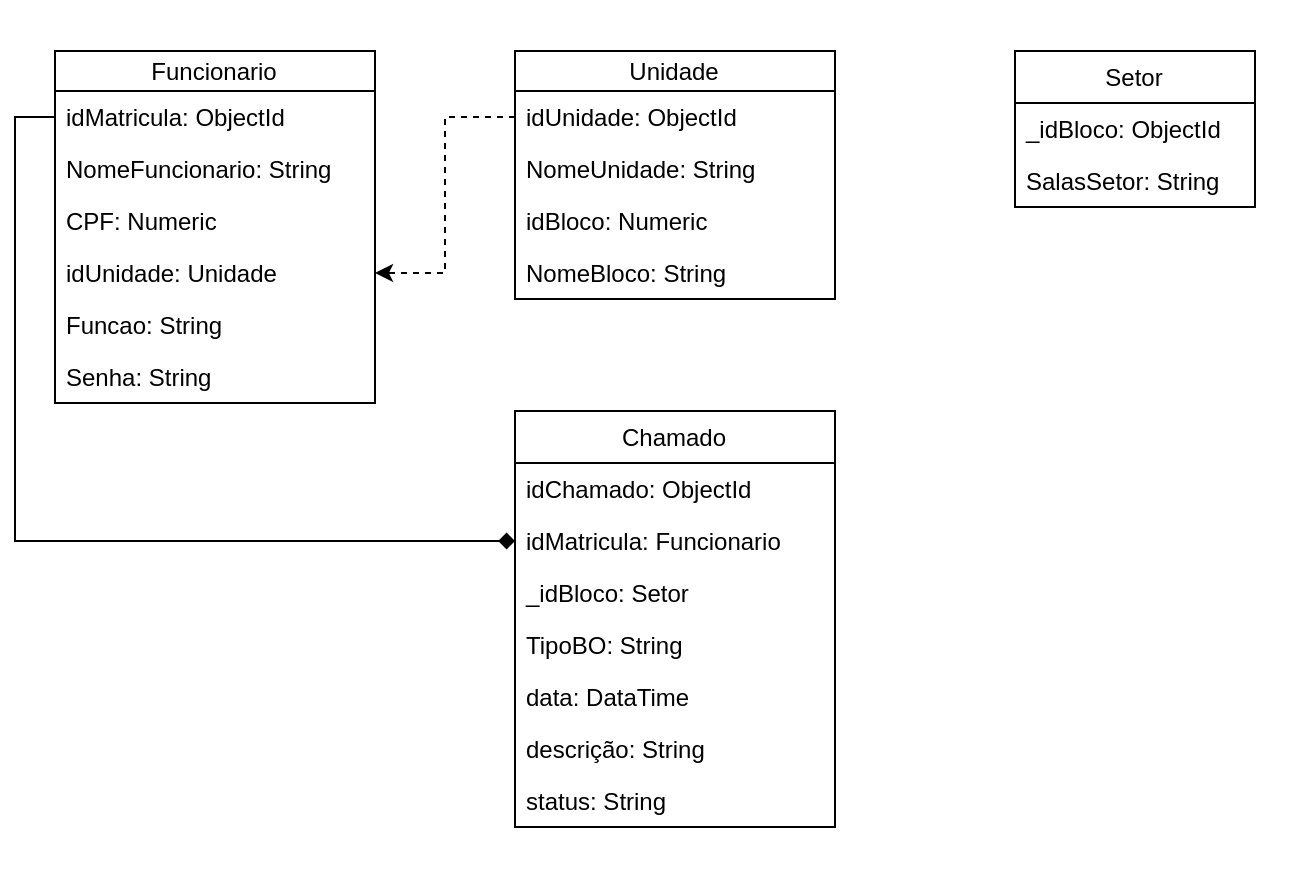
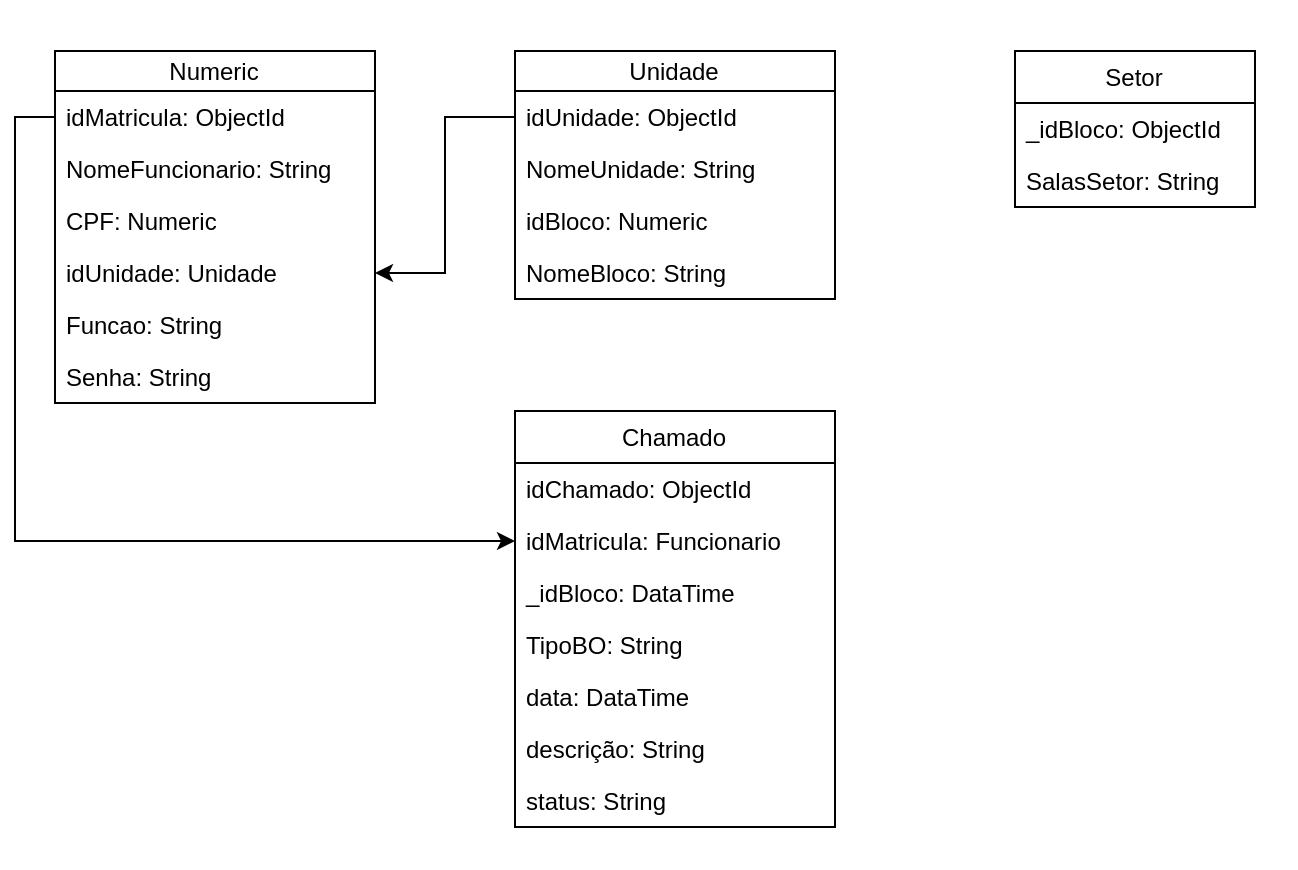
  <mxCell id="0" />
  <mxCell id="1" parent="0" />
- <mxCell id="2" value="Funcionario" style="swimlane;fontStyle=0;childLayout=stackLayout;horizontal=1;startSize=20;fillColor=none;horizontalStack=0;resizeParent=1;resizeParentMax=0;resizeLast=0;collapsible=1;marginBottom=0;" parent="1" vertex="1"><mxGeometry x="20" y="20" width="160" height="176" as="geometry"><mxRectangle x="80" y="90" width="100" height="30" as="alternateBounds" /></mxGeometry></mxCell>
+ <mxCell id="2" value="Numeric" style="swimlane;fontStyle=0;childLayout=stackLayout;horizontal=1;startSize=20;fillColor=none;horizontalStack=0;resizeParent=1;resizeParentMax=0;resizeLast=0;collapsible=1;marginBottom=0;" parent="1" vertex="1"><mxGeometry x="20" y="20" width="160" height="176" as="geometry"><mxRectangle x="80" y="90" width="100" height="30" as="alternateBounds" /></mxGeometry></mxCell>
  <mxCell id="3" value="idMatricula: ObjectId" style="text;strokeColor=none;fillColor=none;align=left;verticalAlign=top;spacingLeft=4;spacingRight=4;overflow=hidden;rotatable=0;points=[[0,0.5],[1,0.5]];portConstraint=eastwest;" parent="2" vertex="1"><mxGeometry y="20" width="160" height="26" as="geometry" /></mxCell>
  <mxCell id="4" value="NomeFuncionario: String" style="text;strokeColor=none;fillColor=none;align=left;verticalAlign=top;spacingLeft=4;spacingRight=4;overflow=hidden;rotatable=0;points=[[0,0.5],[1,0.5]];portConstraint=eastwest;" parent="2" vertex="1"><mxGeometry y="46" width="160" height="26" as="geometry" /></mxCell>
  <mxCell id="5" value="CPF: Numeric" style="text;strokeColor=none;fillColor=none;align=left;verticalAlign=top;spacingLeft=4;spacingRight=4;overflow=hidden;rotatable=0;points=[[0,0.5],[1,0.5]];portConstraint=eastwest;" parent="2" vertex="1"><mxGeometry y="72" width="160" height="26" as="geometry" /></mxCell>
  <mxCell id="6" value="idUnidade: Unidade" style="text;strokeColor=none;fillColor=none;align=left;verticalAlign=top;spacingLeft=4;spacingRight=4;overflow=hidden;rotatable=0;points=[[0,0.5],[1,0.5]];portConstraint=eastwest;" vertex="1" parent="2"><mxGeometry y="98" width="160" height="26" as="geometry" /></mxCell>
  <mxCell id="7" value="Funcao: String" style="text;strokeColor=none;fillColor=none;align=left;verticalAlign=top;spacingLeft=4;spacingRight=4;overflow=hidden;rotatable=0;points=[[0,0.5],[1,0.5]];portConstraint=eastwest;" vertex="1" parent="2"><mxGeometry y="124" width="160" height="26" as="geometry" /></mxCell>
  <mxCell id="8" value="Senha: String" style="text;strokeColor=none;fillColor=none;align=left;verticalAlign=top;spacingLeft=4;spacingRight=4;overflow=hidden;rotatable=0;points=[[0,0.5],[1,0.5]];portConstraint=eastwest;" vertex="1" parent="2"><mxGeometry y="150" width="160" height="26" as="geometry" /></mxCell>
  <mxCell id="9" value="Setor" style="swimlane;fontStyle=0;childLayout=stackLayout;horizontal=1;startSize=26;fillColor=none;horizontalStack=0;resizeParent=1;resizeParentMax=0;resizeLast=0;collapsible=1;marginBottom=0;" parent="1" vertex="1"><mxGeometry x="500" y="20" width="120" height="78" as="geometry" /></mxCell>
  <mxCell id="10" value="_idBloco: ObjectId" style="text;strokeColor=none;fillColor=none;align=left;verticalAlign=top;spacingLeft=4;spacingRight=4;overflow=hidden;rotatable=0;points=[[0,0.5],[1,0.5]];portConstraint=eastwest;" parent="9" vertex="1"><mxGeometry y="26" width="120" height="26" as="geometry" /></mxCell>
  <mxCell id="11" value="SalasSetor: String" style="text;strokeColor=none;fillColor=none;align=left;verticalAlign=top;spacingLeft=4;spacingRight=4;overflow=hidden;rotatable=0;points=[[0,0.5],[1,0.5]];portConstraint=eastwest;" parent="9" vertex="1"><mxGeometry y="52" width="120" height="26" as="geometry" /></mxCell>
  <mxCell id="12" value="Chamado" style="swimlane;fontStyle=0;childLayout=stackLayout;horizontal=1;startSize=26;fillColor=none;horizontalStack=0;resizeParent=1;resizeParentMax=0;resizeLast=0;collapsible=1;marginBottom=0;" parent="1" vertex="1"><mxGeometry x="250" y="200" width="160" height="208" as="geometry" /></mxCell>
  <mxCell id="13" value="idChamado: ObjectId" style="text;strokeColor=none;fillColor=none;align=left;verticalAlign=top;spacingLeft=4;spacingRight=4;overflow=hidden;rotatable=0;points=[[0,0.5],[1,0.5]];portConstraint=eastwest;" parent="12" vertex="1"><mxGeometry y="26" width="160" height="26" as="geometry" /></mxCell>
  <mxCell id="14" value="idMatricula: Funcionario" style="text;strokeColor=none;fillColor=none;align=left;verticalAlign=top;spacingLeft=4;spacingRight=4;overflow=hidden;rotatable=0;points=[[0,0.5],[1,0.5]];portConstraint=eastwest;" parent="12" vertex="1"><mxGeometry y="52" width="160" height="26" as="geometry" /></mxCell>
- <mxCell id="15" value="_idBloco: Setor" style="text;strokeColor=none;fillColor=none;align=left;verticalAlign=top;spacingLeft=4;spacingRight=4;overflow=hidden;rotatable=0;points=[[0,0.5],[1,0.5]];portConstraint=eastwest;" parent="12" vertex="1"><mxGeometry y="78" width="160" height="26" as="geometry" /></mxCell>
+ <mxCell id="15" value="_idBloco: DataTime" style="text;strokeColor=none;fillColor=none;align=left;verticalAlign=top;spacingLeft=4;spacingRight=4;overflow=hidden;rotatable=0;points=[[0,0.5],[1,0.5]];portConstraint=eastwest;" parent="12" vertex="1"><mxGeometry y="78" width="160" height="26" as="geometry" /></mxCell>
  <mxCell id="16" value="TipoBO: String" style="text;strokeColor=none;fillColor=none;align=left;verticalAlign=top;spacingLeft=4;spacingRight=4;overflow=hidden;rotatable=0;points=[[0,0.5],[1,0.5]];portConstraint=eastwest;" parent="12" vertex="1"><mxGeometry y="104" width="160" height="26" as="geometry" /></mxCell>
  <mxCell id="17" value="data: DataTime" style="text;strokeColor=none;fillColor=none;align=left;verticalAlign=top;spacingLeft=4;spacingRight=4;overflow=hidden;rotatable=0;points=[[0,0.5],[1,0.5]];portConstraint=eastwest;" parent="12" vertex="1"><mxGeometry y="130" width="160" height="26" as="geometry" /></mxCell>
  <mxCell id="18" value="descrição: String" style="text;strokeColor=none;fillColor=none;align=left;verticalAlign=top;spacingLeft=4;spacingRight=4;overflow=hidden;rotatable=0;points=[[0,0.5],[1,0.5]];portConstraint=eastwest;" parent="12" vertex="1"><mxGeometry y="156" width="160" height="26" as="geometry" /></mxCell>
  <mxCell id="19" value="status: String" style="text;strokeColor=none;fillColor=none;align=left;verticalAlign=top;spacingLeft=4;spacingRight=4;overflow=hidden;rotatable=0;points=[[0,0.5],[1,0.5]];portConstraint=eastwest;" parent="12" vertex="1"><mxGeometry y="182" width="160" height="26" as="geometry" /></mxCell>
  <mxCell id="20" value="" style="endArrow=diamondThin;endFill=1;endSize=24;html=1;exitX=1;exitY=0;exitDx=0;exitDy=0;" edge="1" parent="1" target="21"><mxGeometry width="160" relative="1" as="geometry"><mxPoint x="350" y="20" as="sourcePoint" /><mxPoint x="430" y="20" as="targetPoint" /></mxGeometry></mxCell>
  <mxCell id="21" value="Unidade" style="swimlane;fontStyle=0;childLayout=stackLayout;horizontal=1;startSize=20;fillColor=none;horizontalStack=0;resizeParent=1;resizeParentMax=0;resizeLast=0;collapsible=1;marginBottom=0;" vertex="1" parent="1"><mxGeometry x="250" y="20" width="160" height="124" as="geometry"><mxRectangle x="80" y="90" width="100" height="30" as="alternateBounds" /></mxGeometry></mxCell>
  <mxCell id="22" value="idUnidade: ObjectId" style="text;strokeColor=none;fillColor=none;align=left;verticalAlign=top;spacingLeft=4;spacingRight=4;overflow=hidden;rotatable=0;points=[[0,0.5],[1,0.5]];portConstraint=eastwest;" vertex="1" parent="21"><mxGeometry y="20" width="160" height="26" as="geometry" /></mxCell>
  <mxCell id="23" value="NomeUnidade: String" style="text;strokeColor=none;fillColor=none;align=left;verticalAlign=top;spacingLeft=4;spacingRight=4;overflow=hidden;rotatable=0;points=[[0,0.5],[1,0.5]];portConstraint=eastwest;" vertex="1" parent="21"><mxGeometry y="46" width="160" height="26" as="geometry" /></mxCell>
  <mxCell id="24" value="idBloco: Numeric" style="text;strokeColor=none;fillColor=none;align=left;verticalAlign=top;spacingLeft=4;spacingRight=4;overflow=hidden;rotatable=0;points=[[0,0.5],[1,0.5]];portConstraint=eastwest;" vertex="1" parent="21"><mxGeometry y="72" width="160" height="26" as="geometry" /></mxCell>
  <mxCell id="25" value="NomeBloco: String" style="text;strokeColor=none;fillColor=none;align=left;verticalAlign=top;spacingLeft=4;spacingRight=4;overflow=hidden;rotatable=0;points=[[0,0.5],[1,0.5]];portConstraint=eastwest;" vertex="1" parent="21"><mxGeometry y="98" width="160" height="26" as="geometry" /></mxCell>
- <mxCell id="26" value="" style="edgeStyle=orthogonalEdgeStyle;rounded=0;orthogonalLoop=1;jettySize=auto;html=1;exitX=0;exitY=0.5;exitDx=0;exitDy=0;dashed=1;" edge="1" parent="1" source="22" target="6"><mxGeometry relative="1" as="geometry"><mxPoint x="180" y="157" as="sourcePoint" /></mxGeometry></mxCell>
- <mxCell id="27" style="edgeStyle=orthogonalEdgeStyle;rounded=0;orthogonalLoop=1;jettySize=auto;html=1;exitX=0;exitY=0.5;exitDx=0;exitDy=0;entryX=0;entryY=0.5;entryDx=0;entryDy=0;endArrow=diamond;" edge="1" parent="1" source="3" target="14"><mxGeometry relative="1" as="geometry" /></mxCell>
+ <mxCell id="26" value="" style="edgeStyle=orthogonalEdgeStyle;rounded=0;orthogonalLoop=1;jettySize=auto;html=1;exitX=0;exitY=0.5;exitDx=0;exitDy=0;" edge="1" parent="1" source="22" target="6"><mxGeometry relative="1" as="geometry"><mxPoint x="180" y="157" as="sourcePoint" /></mxGeometry></mxCell>
+ <mxCell id="27" style="edgeStyle=orthogonalEdgeStyle;rounded=0;orthogonalLoop=1;jettySize=auto;html=1;exitX=0;exitY=0.5;exitDx=0;exitDy=0;entryX=0;entryY=0.5;entryDx=0;entryDy=0;" edge="1" parent="1" source="3" target="14"><mxGeometry relative="1" as="geometry" /></mxCell>
